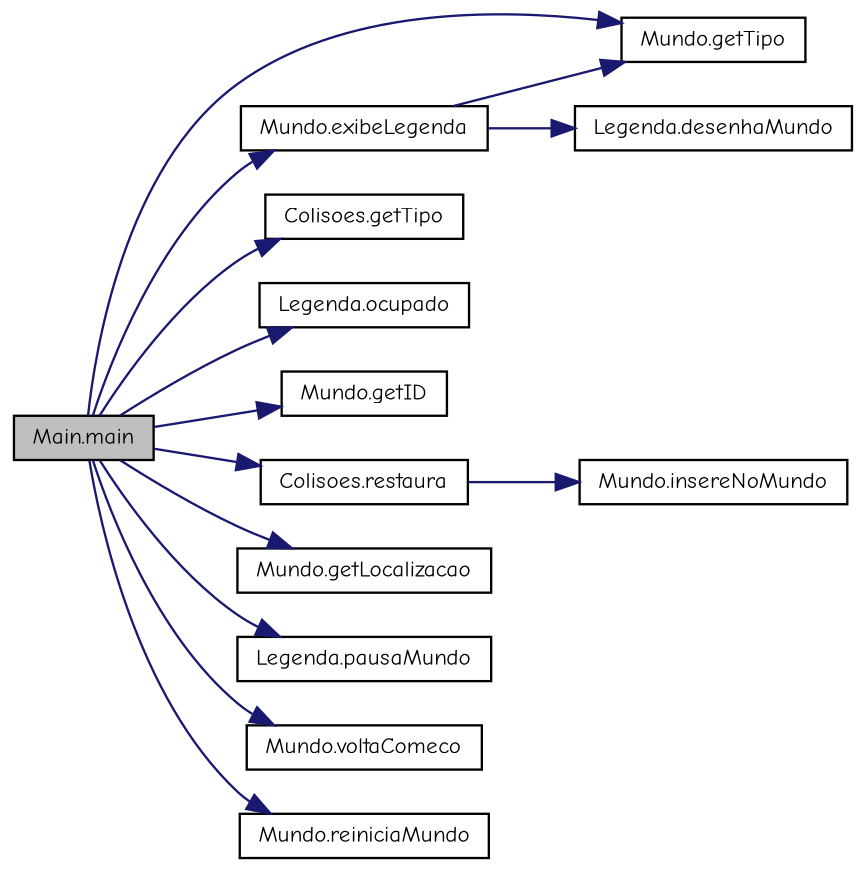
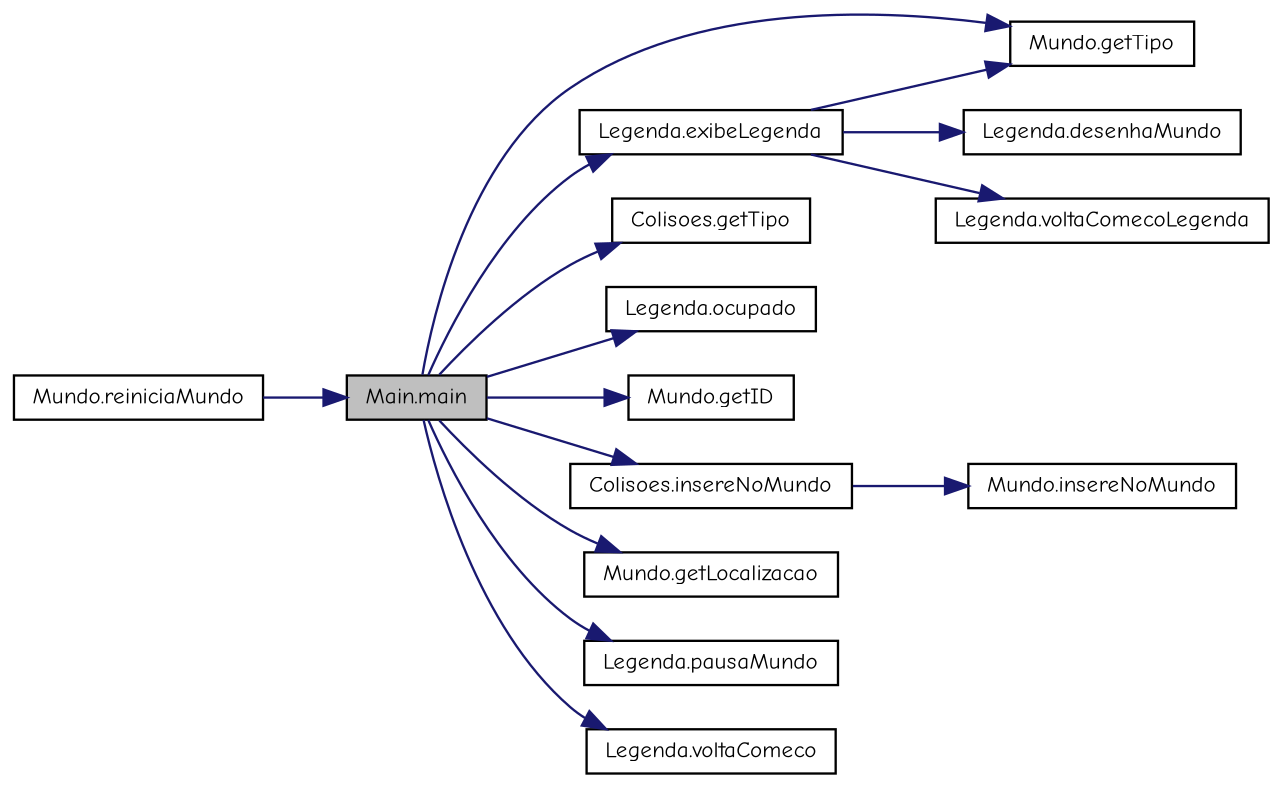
  digraph {
    fontname="Comic Neue"
    rankdir=LR
    node [color=black fillcolor=white fontname="Comic Neue" fontsize=10 shape=record style=filled]
    edge [color=midnightblue fontname="Comic Neue" fontsize=10 labelfontname=Helvetica labelfontsize=10 style=solid]
    n1 [fillcolor=grey75 fontcolor=black height=0.2 label="Main.main" width=0.4]
-   n2 [height=0.2 label="Mundo.exibeLegenda" width=0.4]
+   n2 [height=0.2 label="Legenda.exibeLegenda" width=0.4]
    n3 [height=0.2 label="Mundo.getTipo" width=0.4]
    n4 [height=0.2 label="Colisoes.getTipo" width=0.4]
    n5 [height=0.2 label="Legenda.ocupado" width=0.4]
    n6 [height=0.2 label="Mundo.getID" width=0.4]
-   n7 [height=0.2 label="Colisoes.restaura" width=0.4]
+   n7 [height=0.2 label="Colisoes.insereNoMundo" width=0.4]
    n8 [height=0.2 label="Mundo.getLocalizacao" width=0.4]
    n9 [height=0.2 label="Legenda.pausaMundo" width=0.4]
-   n10 [height=0.2 label="Mundo.voltaComeco" width=0.4]
+   n10 [height=0.2 label="Legenda.voltaComeco" width=0.4]
    n11 [height=0.2 label="Mundo.reiniciaMundo" width=0.4]
    n12 [height=0.2 label="Legenda.desenhaMundo" width=0.4]
+   n13 [height=0.2 label="Legenda.voltaComecoLegenda" width=0.4]
    n14 [height=0.2 label="Mundo.insereNoMundo" width=0.4]
    n1 -> n2
    n1 -> n3
    n1 -> n4
    n1 -> n5
    n1 -> n6
    n1 -> n7
    n1 -> n8
    n1 -> n9
    n1 -> n10
-   n1 -> n11
+   n11 -> n1
    n2 -> n3
    n2 -> n12
+   n2 -> n13
    n7 -> n14
  }
